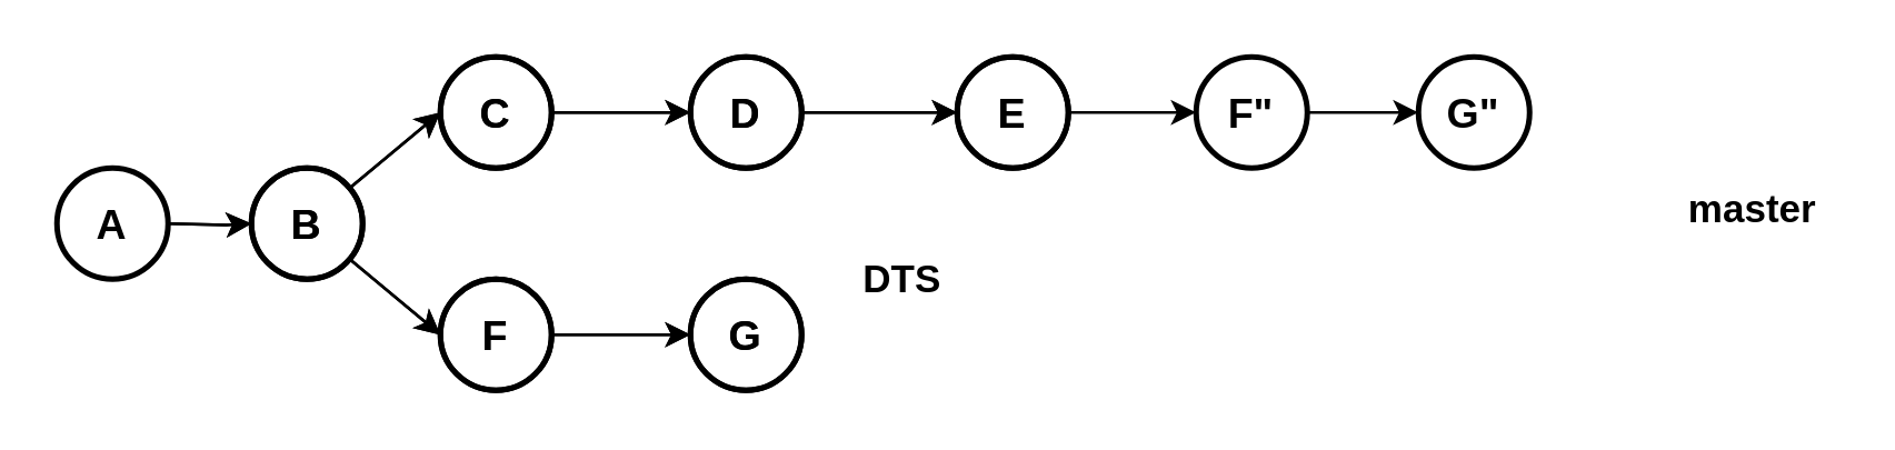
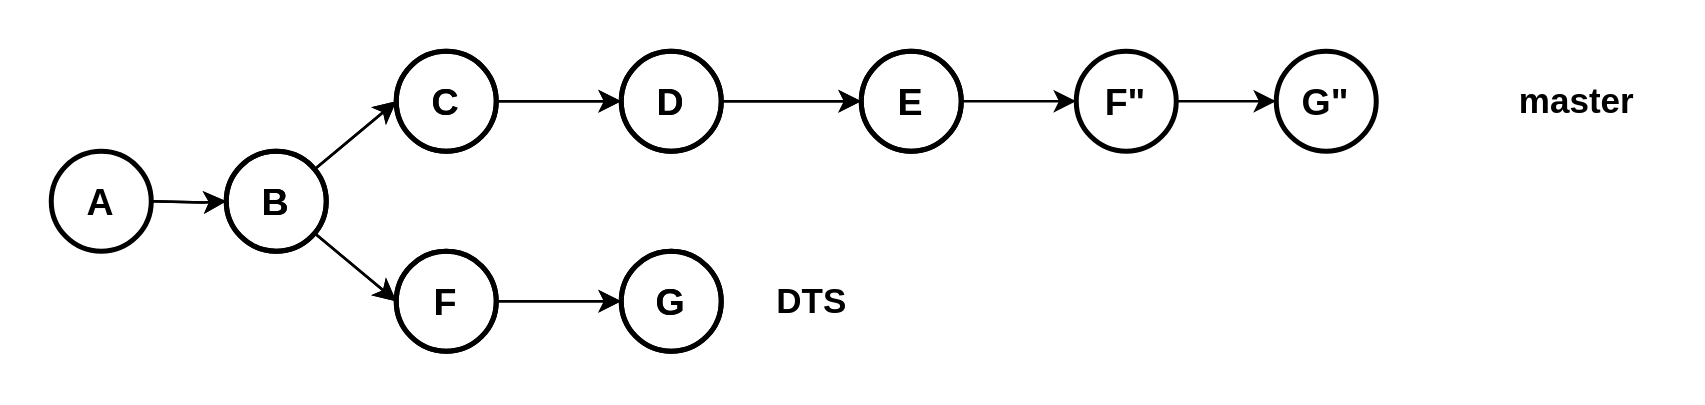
  <mxCell id="0" />
  <mxCell id="1" parent="0" />
  <mxCell id="2" value="" style="edgeStyle=orthogonalEdgeStyle;rounded=0;orthogonalLoop=1;jettySize=auto;html=1;fontColor=#000000;strokeColor=#000000;" parent="1" target="12" edge="1"><mxGeometry relative="1" as="geometry"><mxPoint x="60" y="80" as="sourcePoint" /></mxGeometry></mxCell>
  <mxCell id="3" value="" style="edgeStyle=none;rounded=0;orthogonalLoop=1;jettySize=auto;html=1;strokeColor=#000000;fontColor=#000000;" parent="1" source="4" target="9" edge="1"><mxGeometry relative="1" as="geometry" /></mxCell>
  <mxCell id="4" value="&lt;font size=&quot;1&quot;&gt;&lt;b style=&quot;font-size: 15px&quot;&gt;F&lt;/b&gt;&lt;/font&gt;" style="ellipse;whiteSpace=wrap;html=1;fillColor=none;strokeColor=#000000;strokeWidth=2;fontColor=#000000;" parent="1" vertex="1"><mxGeometry x="158" y="100" width="40" height="40" as="geometry" /></mxCell>
  <mxCell id="5" style="edgeStyle=none;rounded=0;orthogonalLoop=1;jettySize=auto;html=1;strokeColor=#000000;fontColor=#000000;" parent="1" source="6" target="8" edge="1"><mxGeometry relative="1" as="geometry" /></mxCell>
  <mxCell id="6" value="&lt;font size=&quot;1&quot;&gt;&lt;b style=&quot;font-size: 15px&quot;&gt;C&lt;/b&gt;&lt;/font&gt;" style="ellipse;whiteSpace=wrap;html=1;fillColor=none;strokeColor=#000000;strokeWidth=2;fontColor=#000000;" parent="1" vertex="1"><mxGeometry x="158" y="20" width="40" height="40" as="geometry" /></mxCell>
  <mxCell id="7" value="" style="edgeStyle=none;rounded=0;orthogonalLoop=1;jettySize=auto;html=1;strokeColor=#000000;fontColor=#000000;" parent="1" source="8" target="13" edge="1"><mxGeometry relative="1" as="geometry" /></mxCell>
  <mxCell id="8" value="&lt;font size=&quot;1&quot;&gt;&lt;b style=&quot;font-size: 15px&quot;&gt;D&lt;/b&gt;&lt;/font&gt;" style="ellipse;whiteSpace=wrap;html=1;fillColor=none;strokeColor=#000000;strokeWidth=2;fontColor=#000000;" parent="1" vertex="1"><mxGeometry x="248" y="20" width="40" height="40" as="geometry" /></mxCell>
  <mxCell id="9" value="&lt;font size=&quot;1&quot;&gt;&lt;b style=&quot;font-size: 15px&quot;&gt;G&lt;/b&gt;&lt;/font&gt;" style="ellipse;whiteSpace=wrap;html=1;fillColor=none;strokeColor=#000000;strokeWidth=2;fontColor=#000000;" parent="1" vertex="1"><mxGeometry x="248" y="100" width="40" height="40" as="geometry" /></mxCell>
  <mxCell id="10" style="rounded=0;orthogonalLoop=1;jettySize=auto;html=1;entryX=0;entryY=0.5;entryDx=0;entryDy=0;strokeColor=#000000;fontColor=#000000;" parent="1" source="12" target="6" edge="1"><mxGeometry relative="1" as="geometry" /></mxCell>
  <mxCell id="11" style="edgeStyle=none;rounded=0;orthogonalLoop=1;jettySize=auto;html=1;strokeColor=#000000;fontColor=#000000;entryX=0;entryY=0.5;entryDx=0;entryDy=0;" parent="1" source="12" target="4" edge="1"><mxGeometry relative="1" as="geometry"><mxPoint x="150" y="120" as="targetPoint" /></mxGeometry></mxCell>
  <mxCell id="12" value="&lt;span style=&quot;font-size: 15px&quot;&gt;&lt;b&gt;B&lt;/b&gt;&lt;/span&gt;" style="ellipse;whiteSpace=wrap;html=1;fillColor=none;strokeColor=#000000;strokeWidth=2;fontColor=#000000;" parent="1" vertex="1"><mxGeometry x="90" y="60" width="40" height="40" as="geometry" /></mxCell>
  <mxCell id="13" value="&lt;font size=&quot;1&quot;&gt;&lt;b style=&quot;font-size: 15px&quot;&gt;E&lt;/b&gt;&lt;/font&gt;" style="ellipse;whiteSpace=wrap;html=1;fillColor=none;strokeColor=#000000;strokeWidth=2;fontColor=#000000;" parent="1" vertex="1"><mxGeometry x="344" y="20" width="40" height="40" as="geometry" /></mxCell>
  <mxCell id="14" value="&lt;font size=&quot;1&quot;&gt;&lt;b style=&quot;font-size: 15px&quot;&gt;A&lt;/b&gt;&lt;/font&gt;" style="ellipse;whiteSpace=wrap;html=1;fillColor=none;strokeColor=#000000;strokeWidth=2;fontColor=#000000;" parent="1" vertex="1"><mxGeometry x="20" y="60" width="40" height="40" as="geometry" /></mxCell>
  <mxCell id="15" value="" style="edgeStyle=orthogonalEdgeStyle;rounded=0;orthogonalLoop=1;jettySize=auto;html=1;fontColor=#000000;strokeColor=#000000;" parent="1" target="25" edge="1"><mxGeometry relative="1" as="geometry"><mxPoint x="60" y="80" as="sourcePoint" /></mxGeometry></mxCell>
  <mxCell id="16" value="" style="edgeStyle=none;rounded=0;orthogonalLoop=1;jettySize=auto;html=1;strokeColor=#000000;fontColor=#000000;" parent="1" source="17" target="22" edge="1"><mxGeometry relative="1" as="geometry" /></mxCell>
  <mxCell id="17" value="&lt;font size=&quot;1&quot;&gt;&lt;b style=&quot;font-size: 15px&quot;&gt;F&lt;/b&gt;&lt;/font&gt;" style="ellipse;whiteSpace=wrap;html=1;fillColor=none;strokeColor=#000000;strokeWidth=2;fontColor=#000000;" parent="1" vertex="1"><mxGeometry x="158" y="100" width="40" height="40" as="geometry" /></mxCell>
  <mxCell id="18" style="edgeStyle=none;rounded=0;orthogonalLoop=1;jettySize=auto;html=1;strokeColor=#000000;fontColor=#000000;" parent="1" source="19" target="21" edge="1"><mxGeometry relative="1" as="geometry" /></mxCell>
  <mxCell id="19" value="&lt;font size=&quot;1&quot;&gt;&lt;b style=&quot;font-size: 15px&quot;&gt;C&lt;/b&gt;&lt;/font&gt;" style="ellipse;whiteSpace=wrap;html=1;fillColor=none;strokeColor=#000000;strokeWidth=2;fontColor=#000000;" parent="1" vertex="1"><mxGeometry x="158" y="20" width="40" height="40" as="geometry" /></mxCell>
  <mxCell id="20" value="" style="edgeStyle=none;rounded=0;orthogonalLoop=1;jettySize=auto;html=1;strokeColor=#000000;fontColor=#000000;" parent="1" source="21" target="27" edge="1"><mxGeometry relative="1" as="geometry" /></mxCell>
  <mxCell id="21" value="&lt;font size=&quot;1&quot;&gt;&lt;b style=&quot;font-size: 15px&quot;&gt;D&lt;/b&gt;&lt;/font&gt;" style="ellipse;whiteSpace=wrap;html=1;fillColor=none;strokeColor=#000000;strokeWidth=2;fontColor=#000000;" parent="1" vertex="1"><mxGeometry x="248" y="20" width="40" height="40" as="geometry" /></mxCell>
  <mxCell id="22" value="&lt;font size=&quot;1&quot;&gt;&lt;b style=&quot;font-size: 15px&quot;&gt;G&lt;/b&gt;&lt;/font&gt;" style="ellipse;whiteSpace=wrap;html=1;fillColor=none;strokeColor=#000000;strokeWidth=2;fontColor=#000000;" parent="1" vertex="1"><mxGeometry x="248" y="100" width="40" height="40" as="geometry" /></mxCell>
  <mxCell id="23" style="rounded=0;orthogonalLoop=1;jettySize=auto;html=1;entryX=0;entryY=0.5;entryDx=0;entryDy=0;strokeColor=#000000;fontColor=#000000;" parent="1" source="25" target="19" edge="1"><mxGeometry relative="1" as="geometry" /></mxCell>
  <mxCell id="24" style="edgeStyle=none;rounded=0;orthogonalLoop=1;jettySize=auto;html=1;strokeColor=#000000;fontColor=#000000;entryX=0;entryY=0.5;entryDx=0;entryDy=0;" parent="1" source="25" target="17" edge="1"><mxGeometry relative="1" as="geometry"><mxPoint x="150" y="120" as="targetPoint" /></mxGeometry></mxCell>
  <mxCell id="25" value="&lt;span style=&quot;font-size: 15px&quot;&gt;&lt;b&gt;B&lt;/b&gt;&lt;/span&gt;" style="ellipse;whiteSpace=wrap;html=1;fillColor=none;strokeColor=#000000;strokeWidth=2;fontColor=#000000;" parent="1" vertex="1"><mxGeometry x="90" y="60" width="40" height="40" as="geometry" /></mxCell>
  <mxCell id="26" style="edgeStyle=orthogonalEdgeStyle;rounded=0;orthogonalLoop=1;jettySize=auto;html=1;exitX=1;exitY=0.5;exitDx=0;exitDy=0;entryX=0;entryY=0.5;entryDx=0;entryDy=0;strokeColor=#000000;" edge="1" parent="1" source="27" target="32"><mxGeometry relative="1" as="geometry" /></mxCell>
  <mxCell id="27" value="&lt;font size=&quot;1&quot;&gt;&lt;b style=&quot;font-size: 15px&quot;&gt;E&lt;/b&gt;&lt;/font&gt;" style="ellipse;whiteSpace=wrap;html=1;fillColor=none;strokeColor=#000000;strokeWidth=2;fontColor=#000000;" parent="1" vertex="1"><mxGeometry x="344" y="20" width="40" height="40" as="geometry" /></mxCell>
- <mxCell id="28" value="&lt;font color=&quot;#000000&quot; style=&quot;font-size: 14px;&quot;&gt;master&lt;/font&gt;" style="text;html=1;align=center;verticalAlign=middle;resizable=0;points=[];autosize=1;fontSize=14;fontStyle=1" parent="1" vertex="1"><mxGeometry x="600" y="65" width="60" height="20" as="geometry" /></mxCell>
- <mxCell id="29" value="&lt;font color=&quot;#000000&quot; style=&quot;font-size: 14px&quot;&gt;DTS&lt;/font&gt;" style="text;html=1;align=center;verticalAlign=middle;resizable=0;points=[];autosize=1;fontSize=14;fontStyle=1" parent="1" vertex="1"><mxGeometry x="304" y="90" width="40" height="20" as="geometry" /></mxCell>
+ <mxCell id="28" value="&lt;font color=&quot;#000000&quot; style=&quot;font-size: 14px;&quot;&gt;master&lt;/font&gt;" style="text;html=1;align=center;verticalAlign=middle;resizable=0;points=[];autosize=1;fontSize=14;fontStyle=1" parent="1" vertex="1"><mxGeometry x="600" y="30" width="60" height="20" as="geometry" /></mxCell>
+ <mxCell id="29" value="&lt;font color=&quot;#000000&quot; style=&quot;font-size: 14px&quot;&gt;DTS&lt;/font&gt;" style="text;html=1;align=center;verticalAlign=middle;resizable=0;points=[];autosize=1;fontSize=14;fontStyle=1" parent="1" vertex="1"><mxGeometry x="304" y="110" width="40" height="20" as="geometry" /></mxCell>
  <mxCell id="30" value="&lt;font size=&quot;1&quot;&gt;&lt;b style=&quot;font-size: 15px&quot;&gt;G&quot;&lt;/b&gt;&lt;/font&gt;" style="ellipse;whiteSpace=wrap;html=1;fillColor=none;strokeColor=#000000;strokeWidth=2;fontColor=#000000;" vertex="1" parent="1"><mxGeometry x="510" y="20" width="40" height="40" as="geometry" /></mxCell>
  <mxCell id="31" value="" style="edgeStyle=orthogonalEdgeStyle;rounded=0;orthogonalLoop=1;jettySize=auto;html=1;strokeColor=#000000;" edge="1" parent="1" source="32" target="30"><mxGeometry relative="1" as="geometry" /></mxCell>
  <mxCell id="32" value="&lt;font size=&quot;1&quot;&gt;&lt;b style=&quot;font-size: 15px&quot;&gt;F&quot;&lt;/b&gt;&lt;/font&gt;" style="ellipse;whiteSpace=wrap;html=1;fillColor=none;strokeColor=#000000;strokeWidth=2;fontColor=#000000;" vertex="1" parent="1"><mxGeometry x="430" y="20" width="40" height="40" as="geometry" /></mxCell>
